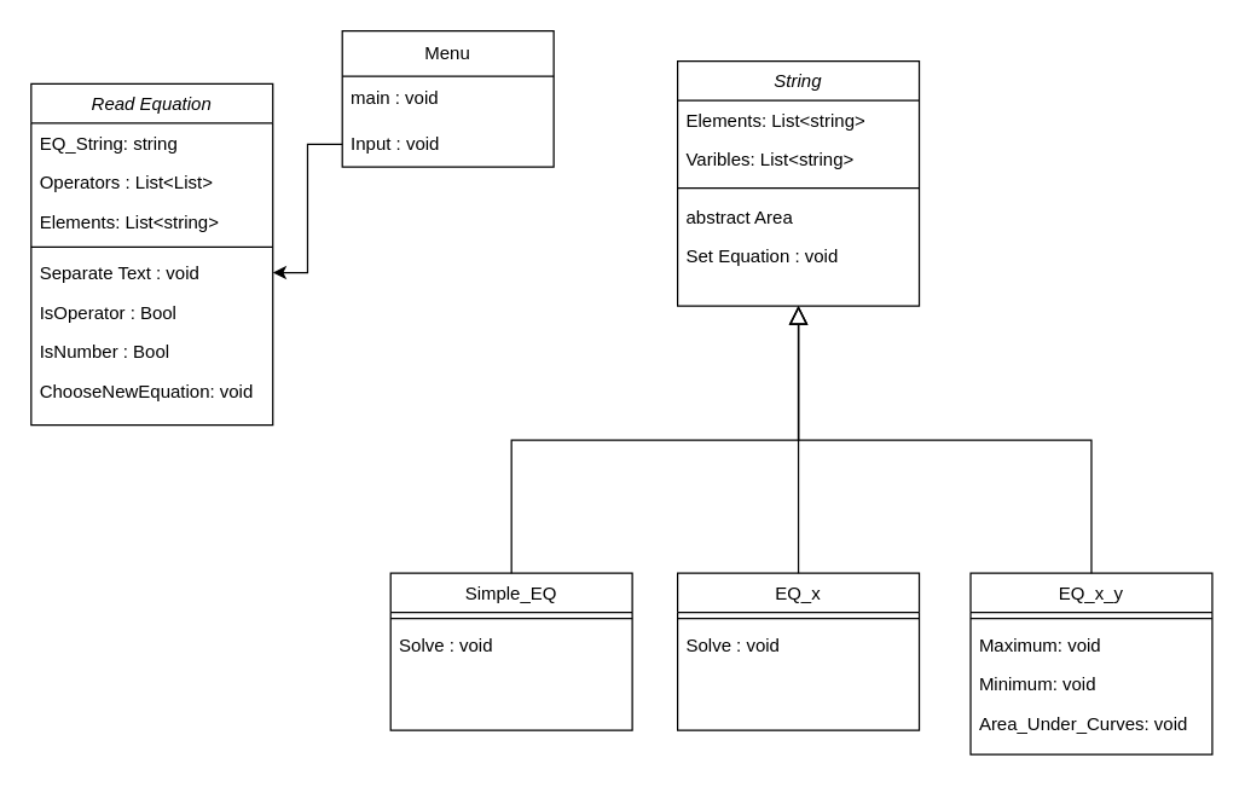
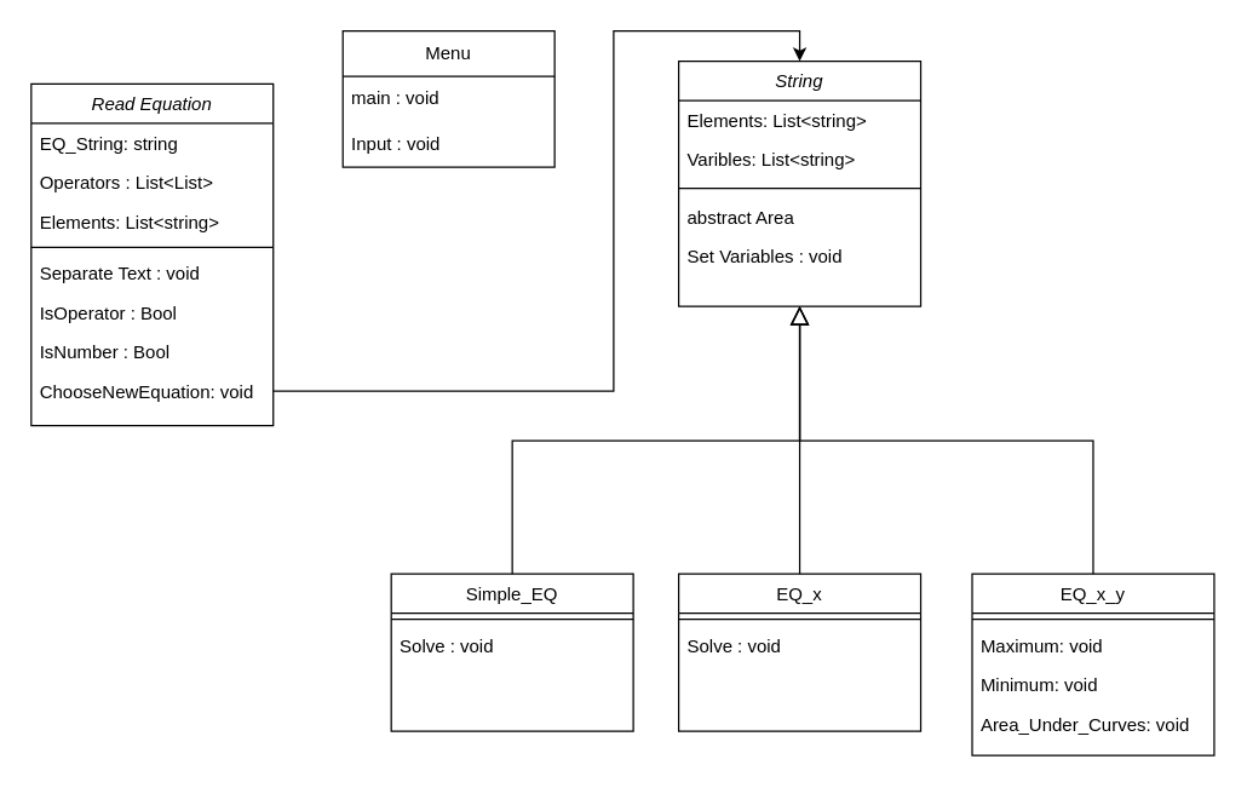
  <mxCell id="0" />
  <mxCell id="1" parent="0" />
  <mxCell id="2" value="String" style="swimlane;fontStyle=2;align=center;verticalAlign=top;childLayout=stackLayout;horizontal=1;startSize=26;horizontalStack=0;resizeParent=1;resizeLast=0;collapsible=1;marginBottom=0;rounded=0;shadow=0;strokeWidth=1;" parent="1" vertex="1"><mxGeometry x="448" y="40" width="160" height="162" as="geometry"><mxRectangle x="230" y="140" width="160" height="26" as="alternateBounds" /></mxGeometry></mxCell>
  <mxCell id="3" value="Elements: List&lt;string&gt;" style="text;align=left;verticalAlign=top;spacingLeft=4;spacingRight=4;overflow=hidden;rotatable=0;points=[[0,0.5],[1,0.5]];portConstraint=eastwest;" parent="2" vertex="1"><mxGeometry y="26" width="160" height="26" as="geometry" /></mxCell>
  <mxCell id="4" value="Varibles: List&lt;string&gt;" style="text;align=left;verticalAlign=top;spacingLeft=4;spacingRight=4;overflow=hidden;rotatable=0;points=[[0,0.5],[1,0.5]];portConstraint=eastwest;" vertex="1" parent="2"><mxGeometry y="52" width="160" height="26" as="geometry" /></mxCell>
  <mxCell id="5" value="" style="line;html=1;strokeWidth=1;align=left;verticalAlign=middle;spacingTop=-1;spacingLeft=3;spacingRight=3;rotatable=0;labelPosition=right;points=[];portConstraint=eastwest;" parent="2" vertex="1"><mxGeometry y="78" width="160" height="12" as="geometry" /></mxCell>
  <mxCell id="6" value="abstract Area" style="text;align=left;verticalAlign=top;spacingLeft=4;spacingRight=4;overflow=hidden;rotatable=0;points=[[0,0.5],[1,0.5]];portConstraint=eastwest;" vertex="1" parent="2"><mxGeometry y="90" width="160" height="26" as="geometry" /></mxCell>
- <mxCell id="7" value="Set Equation : void" style="text;align=left;verticalAlign=top;spacingLeft=4;spacingRight=4;overflow=hidden;rotatable=0;points=[[0,0.5],[1,0.5]];portConstraint=eastwest;" parent="2" vertex="1"><mxGeometry y="116" width="160" height="26" as="geometry" /></mxCell>
+ <mxCell id="7" value="Set Variables : void" style="text;align=left;verticalAlign=top;spacingLeft=4;spacingRight=4;overflow=hidden;rotatable=0;points=[[0,0.5],[1,0.5]];portConstraint=eastwest;" parent="2" vertex="1"><mxGeometry y="116" width="160" height="26" as="geometry" /></mxCell>
  <mxCell id="8" value="Simple_EQ" style="swimlane;fontStyle=0;align=center;verticalAlign=top;childLayout=stackLayout;horizontal=1;startSize=26;horizontalStack=0;resizeParent=1;resizeLast=0;collapsible=1;marginBottom=0;rounded=0;shadow=0;strokeWidth=1;" parent="1" vertex="1"><mxGeometry x="258" y="379" width="160" height="104" as="geometry"><mxRectangle x="130" y="380" width="160" height="26" as="alternateBounds" /></mxGeometry></mxCell>
  <mxCell id="9" value="" style="line;html=1;strokeWidth=1;align=left;verticalAlign=middle;spacingTop=-1;spacingLeft=3;spacingRight=3;rotatable=0;labelPosition=right;points=[];portConstraint=eastwest;" parent="8" vertex="1"><mxGeometry y="26" width="160" height="8" as="geometry" /></mxCell>
  <mxCell id="10" value="Solve : void" style="text;align=left;verticalAlign=top;spacingLeft=4;spacingRight=4;overflow=hidden;rotatable=0;points=[[0,0.5],[1,0.5]];portConstraint=eastwest;fontStyle=0" parent="8" vertex="1"><mxGeometry y="34" width="160" height="26" as="geometry" /></mxCell>
  <mxCell id="11" value="" style="endArrow=block;endSize=10;endFill=0;shadow=0;strokeWidth=1;rounded=0;edgeStyle=elbowEdgeStyle;elbow=vertical;entryX=0.5;entryY=1;entryDx=0;entryDy=0;" parent="1" source="8" target="2" edge="1"><mxGeometry width="160" relative="1" as="geometry"><mxPoint x="198" y="296" as="sourcePoint" /><mxPoint x="288" y="293" as="targetPoint" /></mxGeometry></mxCell>
  <mxCell id="12" value="EQ_x" style="swimlane;fontStyle=0;align=center;verticalAlign=top;childLayout=stackLayout;horizontal=1;startSize=26;horizontalStack=0;resizeParent=1;resizeLast=0;collapsible=1;marginBottom=0;rounded=0;shadow=0;strokeWidth=1;" parent="1" vertex="1"><mxGeometry x="448" y="379" width="160" height="104" as="geometry"><mxRectangle x="340" y="380" width="170" height="26" as="alternateBounds" /></mxGeometry></mxCell>
  <mxCell id="13" value="" style="line;html=1;strokeWidth=1;align=left;verticalAlign=middle;spacingTop=-1;spacingLeft=3;spacingRight=3;rotatable=0;labelPosition=right;points=[];portConstraint=eastwest;" parent="12" vertex="1"><mxGeometry y="26" width="160" height="8" as="geometry" /></mxCell>
  <mxCell id="14" value="Solve : void" style="text;align=left;verticalAlign=top;spacingLeft=4;spacingRight=4;overflow=hidden;rotatable=0;points=[[0,0.5],[1,0.5]];portConstraint=eastwest;fontStyle=0" vertex="1" parent="12"><mxGeometry y="34" width="160" height="26" as="geometry" /></mxCell>
  <mxCell id="15" value="Read Equation" style="swimlane;fontStyle=2;align=center;verticalAlign=top;childLayout=stackLayout;horizontal=1;startSize=26;horizontalStack=0;resizeParent=1;resizeLast=0;collapsible=1;marginBottom=0;rounded=0;shadow=0;strokeWidth=1;" vertex="1" parent="1"><mxGeometry x="20" y="55" width="160" height="226" as="geometry"><mxRectangle x="230" y="140" width="160" height="26" as="alternateBounds" /></mxGeometry></mxCell>
  <mxCell id="16" value="EQ_String: string" style="text;align=left;verticalAlign=top;spacingLeft=4;spacingRight=4;overflow=hidden;rotatable=0;points=[[0,0.5],[1,0.5]];portConstraint=eastwest;" vertex="1" parent="15"><mxGeometry y="26" width="160" height="26" as="geometry" /></mxCell>
  <mxCell id="17" value="Operators : List&lt;List&gt;" style="text;align=left;verticalAlign=top;spacingLeft=4;spacingRight=4;overflow=hidden;rotatable=0;points=[[0,0.5],[1,0.5]];portConstraint=eastwest;rounded=0;shadow=0;html=0;" vertex="1" parent="15"><mxGeometry y="52" width="160" height="26" as="geometry" /></mxCell>
  <mxCell id="18" value="Elements: List&lt;string&gt;" style="text;align=left;verticalAlign=top;spacingLeft=4;spacingRight=4;overflow=hidden;rotatable=0;points=[[0,0.5],[1,0.5]];portConstraint=eastwest;rounded=0;shadow=0;html=0;" vertex="1" parent="15"><mxGeometry y="78" width="160" height="26" as="geometry" /></mxCell>
  <mxCell id="19" value="" style="line;html=1;strokeWidth=1;align=left;verticalAlign=middle;spacingTop=-1;spacingLeft=3;spacingRight=3;rotatable=0;labelPosition=right;points=[];portConstraint=eastwest;" vertex="1" parent="15"><mxGeometry y="104" width="160" height="8" as="geometry" /></mxCell>
  <mxCell id="20" value="Separate Text : void" style="text;align=left;verticalAlign=top;spacingLeft=4;spacingRight=4;overflow=hidden;rotatable=0;points=[[0,0.5],[1,0.5]];portConstraint=eastwest;" vertex="1" parent="15"><mxGeometry y="112" width="160" height="26" as="geometry" /></mxCell>
  <mxCell id="21" value="IsOperator : Bool" style="text;align=left;verticalAlign=top;spacingLeft=4;spacingRight=4;overflow=hidden;rotatable=0;points=[[0,0.5],[1,0.5]];portConstraint=eastwest;" vertex="1" parent="15"><mxGeometry y="138" width="160" height="26" as="geometry" /></mxCell>
  <mxCell id="22" value="IsNumber : Bool" style="text;align=left;verticalAlign=top;spacingLeft=4;spacingRight=4;overflow=hidden;rotatable=0;points=[[0,0.5],[1,0.5]];portConstraint=eastwest;" vertex="1" parent="15"><mxGeometry y="164" width="160" height="26" as="geometry" /></mxCell>
  <mxCell id="23" value="ChooseNewEquation: void" style="text;align=left;verticalAlign=top;spacingLeft=4;spacingRight=4;overflow=hidden;rotatable=0;points=[[0,0.5],[1,0.5]];portConstraint=eastwest;" vertex="1" parent="15"><mxGeometry y="190" width="160" height="26" as="geometry" /></mxCell>
  <mxCell id="24" value="EQ_x_y" style="swimlane;fontStyle=0;align=center;verticalAlign=top;childLayout=stackLayout;horizontal=1;startSize=26;horizontalStack=0;resizeParent=1;resizeLast=0;collapsible=1;marginBottom=0;rounded=0;shadow=0;strokeWidth=1;" vertex="1" parent="1"><mxGeometry x="642" y="379" width="160" height="120" as="geometry"><mxRectangle x="130" y="380" width="160" height="26" as="alternateBounds" /></mxGeometry></mxCell>
  <mxCell id="25" value="" style="line;html=1;strokeWidth=1;align=left;verticalAlign=middle;spacingTop=-1;spacingLeft=3;spacingRight=3;rotatable=0;labelPosition=right;points=[];portConstraint=eastwest;" vertex="1" parent="24"><mxGeometry y="26" width="160" height="8" as="geometry" /></mxCell>
  <mxCell id="26" value="Maximum: void" style="text;align=left;verticalAlign=top;spacingLeft=4;spacingRight=4;overflow=hidden;rotatable=0;points=[[0,0.5],[1,0.5]];portConstraint=eastwest;fontStyle=0" vertex="1" parent="24"><mxGeometry y="34" width="160" height="26" as="geometry" /></mxCell>
  <mxCell id="27" value="Minimum: void" style="text;align=left;verticalAlign=top;spacingLeft=4;spacingRight=4;overflow=hidden;rotatable=0;points=[[0,0.5],[1,0.5]];portConstraint=eastwest;fontStyle=0" vertex="1" parent="24"><mxGeometry y="60" width="160" height="26" as="geometry" /></mxCell>
  <mxCell id="28" value="Area_Under_Curves: void" style="text;align=left;verticalAlign=top;spacingLeft=4;spacingRight=4;overflow=hidden;rotatable=0;points=[[0,0.5],[1,0.5]];portConstraint=eastwest;fontStyle=0" vertex="1" parent="24"><mxGeometry y="86" width="160" height="24" as="geometry" /></mxCell>
  <mxCell id="29" value="" style="endArrow=block;endSize=10;endFill=0;shadow=0;strokeWidth=1;rounded=0;edgeStyle=elbowEdgeStyle;elbow=vertical;entryX=0.5;entryY=1;entryDx=0;entryDy=0;exitX=0.5;exitY=0;exitDx=0;exitDy=0;" edge="1" parent="1" source="12" target="2"><mxGeometry width="160" relative="1" as="geometry"><mxPoint x="218" y="389" as="sourcePoint" /><mxPoint x="368" y="205" as="targetPoint" /></mxGeometry></mxCell>
  <mxCell id="30" value="" style="endArrow=block;endSize=10;endFill=0;shadow=0;strokeWidth=1;rounded=0;edgeStyle=elbowEdgeStyle;elbow=vertical;entryX=0.5;entryY=1;entryDx=0;entryDy=0;exitX=0.5;exitY=0;exitDx=0;exitDy=0;" edge="1" parent="1" source="24" target="2"><mxGeometry width="160" relative="1" as="geometry"><mxPoint x="408" y="389" as="sourcePoint" /><mxPoint x="368" y="205" as="targetPoint" /></mxGeometry></mxCell>
  <mxCell id="31" value="Menu" style="swimlane;fontStyle=0;childLayout=stackLayout;horizontal=1;startSize=30;horizontalStack=0;resizeParent=1;resizeParentMax=0;resizeLast=0;collapsible=1;marginBottom=0;whiteSpace=wrap;html=1;" vertex="1" parent="1"><mxGeometry x="226" y="20" width="140" height="90" as="geometry" /></mxCell>
  <mxCell id="32" value="main : void" style="text;strokeColor=none;fillColor=none;align=left;verticalAlign=middle;spacingLeft=4;spacingRight=4;overflow=hidden;points=[[0,0.5],[1,0.5]];portConstraint=eastwest;rotatable=0;whiteSpace=wrap;html=1;" vertex="1" parent="31"><mxGeometry y="30" width="140" height="30" as="geometry" /></mxCell>
  <mxCell id="33" value="Input : void" style="text;strokeColor=none;fillColor=none;align=left;verticalAlign=middle;spacingLeft=4;spacingRight=4;overflow=hidden;points=[[0,0.5],[1,0.5]];portConstraint=eastwest;rotatable=0;whiteSpace=wrap;html=1;" vertex="1" parent="31"><mxGeometry y="60" width="140" height="30" as="geometry" /></mxCell>
- <mxCell id="34" value="" style="edgeStyle=orthogonalEdgeStyle;rounded=0;orthogonalLoop=1;jettySize=auto;html=1;entryX=1;entryY=0.5;entryDx=0;entryDy=0;" edge="1" parent="1" source="33" target="20"><mxGeometry relative="1" as="geometry" /></mxCell>
+ <mxCell id="35" style="edgeStyle=orthogonalEdgeStyle;rounded=0;orthogonalLoop=1;jettySize=auto;html=1;entryX=0.5;entryY=0;entryDx=0;entryDy=0;" edge="1" parent="1" source="23" target="2"><mxGeometry relative="1" as="geometry"><Array as="points"><mxPoint x="405" y="258" /><mxPoint x="405" y="20" /><mxPoint x="528" y="20" /></Array></mxGeometry></mxCell>
